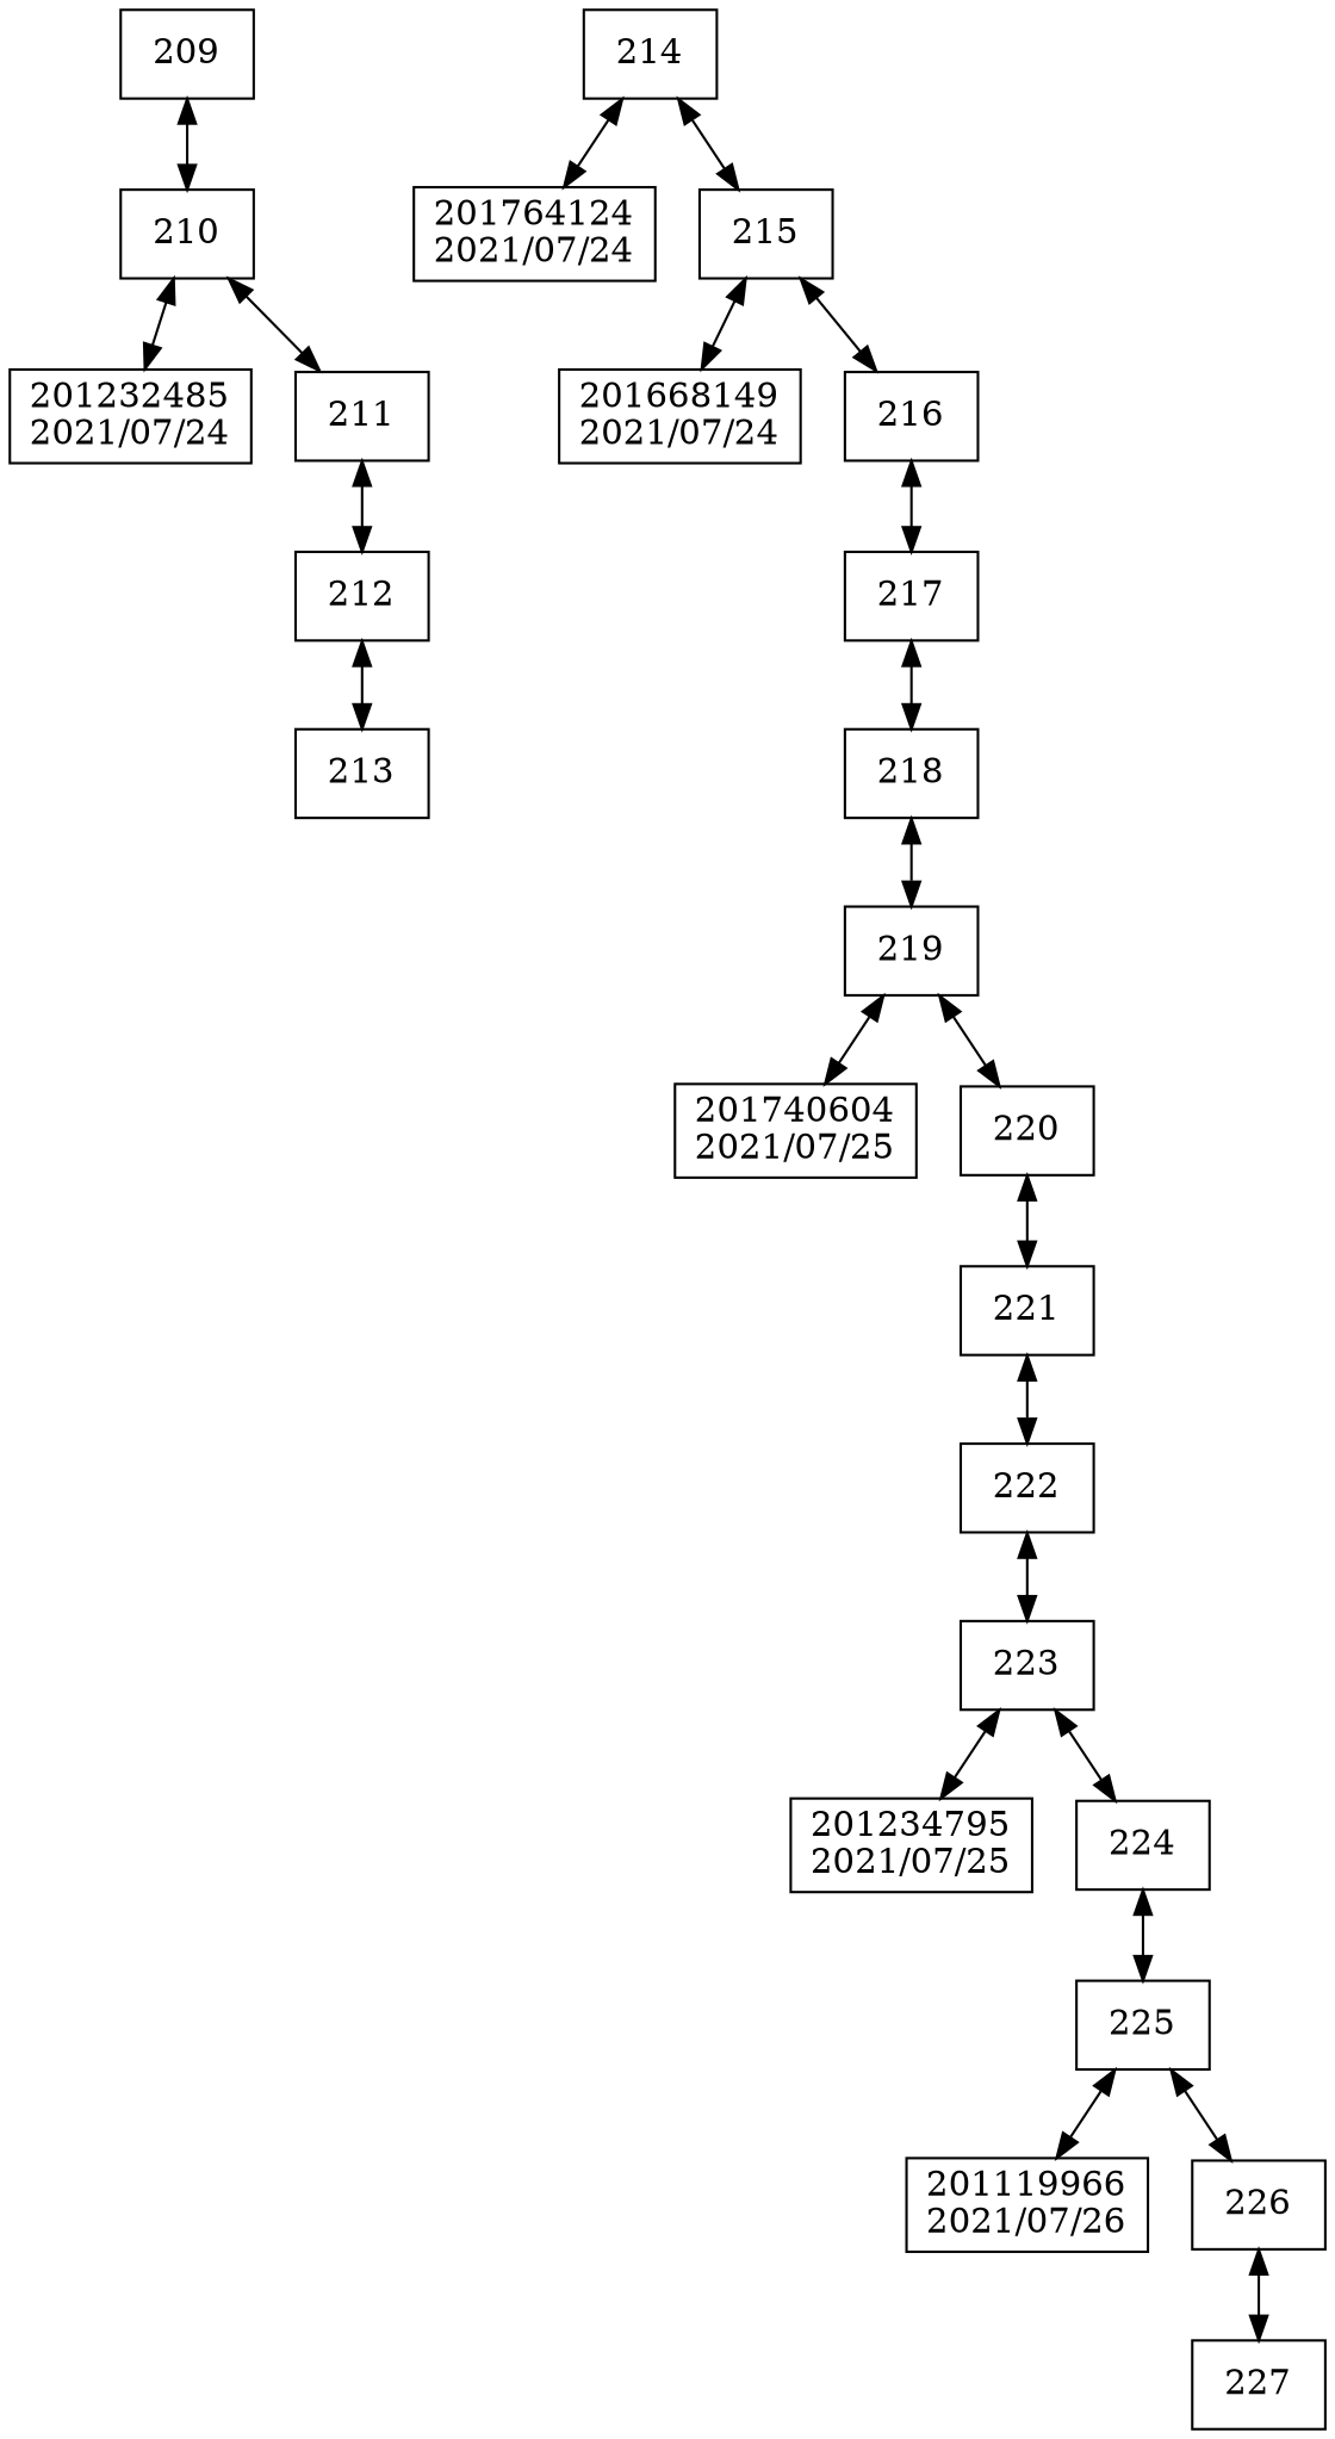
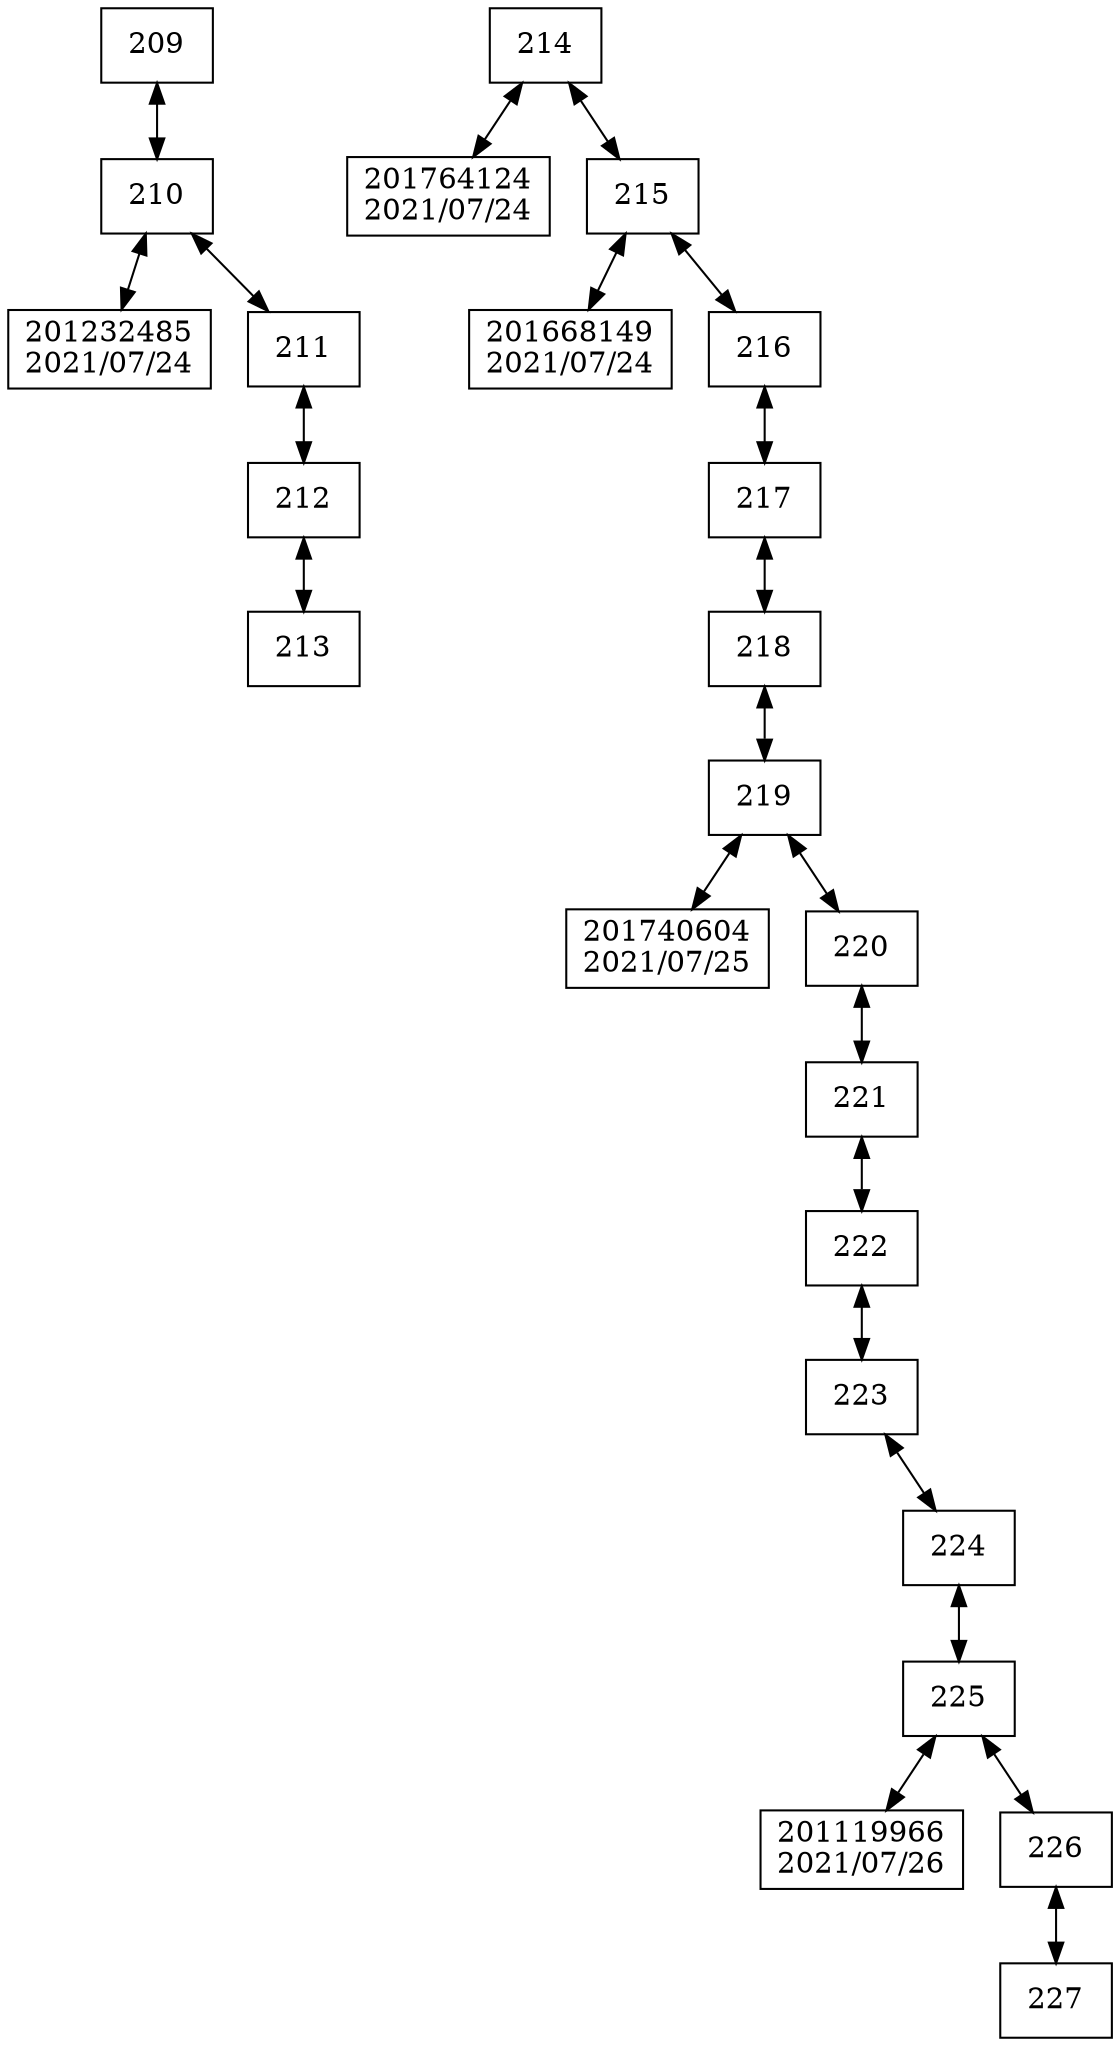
  digraph {
    compound=true
    rankdir=TB
    node [shape=box]
    edge [dir=both]
    n1 [label=209]
    n2 [label=210]
    n3 [label="201232485\n2021/07/24"]
    n4 [label=211]
    n5 [label=212]
    n6 [label=213]
    n7 [label=214]
    n8 [label="201764124\n2021/07/24"]
    n9 [label=215]
    n10 [label="201668149\n2021/07/24"]
    n11 [label=216]
    n12 [label=217]
    n13 [label=218]
    n14 [label=219]
    n15 [label="201740604\n2021/07/25"]
    n16 [label=220]
    n17 [label=221]
    n18 [label=222]
    n19 [label=223]
-   n20 [label="201234795\n2021/07/25"]
    n21 [label=224]
    n22 [label=225]
    n23 [label="201119966\n2021/07/26"]
    n24 [label=226]
    n25 [label=227]
    n1 -> n2
    n2 -> n3
    n2 -> n4
    n4 -> n5
    n5 -> n6
    n7 -> n8
    n7 -> n9
    n9 -> n10
    n9 -> n11
    n11 -> n12
    n12 -> n13
    n13 -> n14
    n14 -> n15
    n14 -> n16
    n16 -> n17
    n17 -> n18
    n18 -> n19
-   n19 -> n20
    n19 -> n21
    n21 -> n22
    n22 -> n23
    n22 -> n24
    n24 -> n25
  }
